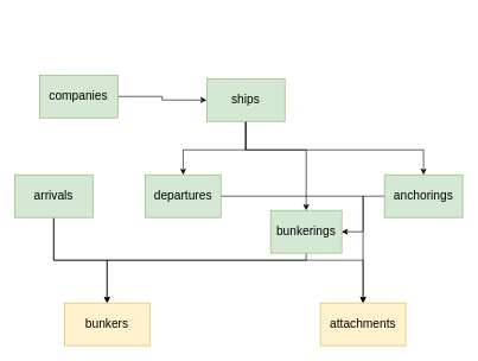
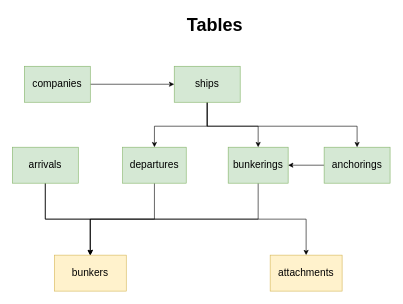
  <mxCell id="0" />
  <mxCell id="1" parent="0" />
  <mxCell id="2" style="edgeStyle=orthogonalEdgeStyle;rounded=0;orthogonalLoop=1;jettySize=auto;html=1;fontSize=17;" edge="1" parent="1" source="4" target="12"><mxGeometry relative="1" as="geometry" /></mxCell>
  <mxCell id="3" style="edgeStyle=orthogonalEdgeStyle;rounded=0;orthogonalLoop=1;jettySize=auto;html=1;fontSize=17;" edge="1" parent="1" source="4" target="13"><mxGeometry relative="1" as="geometry"><Array as="points"><mxPoint x="75" y="365" /><mxPoint x="510" y="365" /></Array></mxGeometry></mxCell>
  <mxCell id="4" value="&lt;div style=&quot;font-size: 17px&quot;&gt;arrivals&lt;br style=&quot;font-size: 17px&quot;&gt;&lt;/div&gt;" style="rounded=0;whiteSpace=wrap;html=1;fontSize=17;fillColor=#d5e8d4;strokeColor=#82b366;" vertex="1" parent="1"><mxGeometry x="20" y="245" width="110" height="60" as="geometry" /></mxCell>
- <mxCell id="6" style="edgeStyle=orthogonalEdgeStyle;rounded=0;orthogonalLoop=1;jettySize=auto;html=1;fontSize=17;" edge="1" parent="1" source="7" target="13"><mxGeometry relative="1" as="geometry" /></mxCell>
+ <mxCell id="5" value="Tables" style="text;html=1;strokeColor=none;fillColor=none;align=center;verticalAlign=middle;whiteSpace=wrap;rounded=0;fontSize=30;fontStyle=1" vertex="1" parent="1"><mxGeometry x="290" y="20" width="136" height="40" as="geometry" /></mxCell>
+ <mxCell id="6" style="edgeStyle=orthogonalEdgeStyle;rounded=0;orthogonalLoop=1;jettySize=auto;html=1;entryX=0.5;entryY=0;entryDx=0;entryDy=0;fontSize=17;" edge="1" parent="1" source="7" target="12"><mxGeometry relative="1" as="geometry" /></mxCell>
  <mxCell id="7" value="departures" style="rounded=0;whiteSpace=wrap;html=1;fontSize=17;fillColor=#d5e8d4;strokeColor=#82b366;" vertex="1" parent="1"><mxGeometry x="204" y="245" width="106" height="60" as="geometry" /></mxCell>
  <mxCell id="8" style="edgeStyle=orthogonalEdgeStyle;rounded=0;orthogonalLoop=1;jettySize=auto;html=1;entryX=0.5;entryY=0;entryDx=0;entryDy=0;fontSize=17;" edge="1" parent="1" source="9" target="12"><mxGeometry relative="1" as="geometry"><Array as="points"><mxPoint x="430" y="365" /><mxPoint x="150" y="365" /></Array></mxGeometry></mxCell>
- <mxCell id="9" value="bunkerings" style="rounded=0;whiteSpace=wrap;html=1;fontSize=17;fillColor=#d5e8d4;strokeColor=#82b366;" vertex="1" parent="1"><mxGeometry x="380" y="295" width="100" height="60" as="geometry" /></mxCell>
+ <mxCell id="9" value="bunkerings" style="rounded=0;whiteSpace=wrap;html=1;fontSize=17;fillColor=#d5e8d4;strokeColor=#82b366;" vertex="1" parent="1"><mxGeometry x="380" y="245" width="100" height="60" as="geometry" /></mxCell>
  <mxCell id="10" style="edgeStyle=orthogonalEdgeStyle;rounded=0;orthogonalLoop=1;jettySize=auto;html=1;fontSize=17;" edge="1" parent="1" source="11" target="9"><mxGeometry relative="1" as="geometry" /></mxCell>
  <mxCell id="11" value="anchorings" style="rounded=0;whiteSpace=wrap;html=1;fontSize=17;fillColor=#d5e8d4;strokeColor=#82b366;" vertex="1" parent="1"><mxGeometry x="540" y="245" width="110" height="60" as="geometry" /></mxCell>
  <mxCell id="12" value="bunkers" style="rounded=0;whiteSpace=wrap;html=1;fontSize=17;fillColor=#fff2cc;strokeColor=#d6b656;" vertex="1" parent="1"><mxGeometry x="90" y="425" width="120" height="60" as="geometry" /></mxCell>
  <mxCell id="13" value="attachments" style="rounded=0;whiteSpace=wrap;html=1;fontSize=17;fillColor=#fff2cc;strokeColor=#d6b656;" vertex="1" parent="1"><mxGeometry x="450" y="425" width="120" height="60" as="geometry" /></mxCell>
  <mxCell id="14" style="edgeStyle=orthogonalEdgeStyle;rounded=0;orthogonalLoop=1;jettySize=auto;html=1;entryX=0.5;entryY=0;entryDx=0;entryDy=0;fontSize=17;" edge="1" parent="1" source="17" target="7"><mxGeometry relative="1" as="geometry"><Array as="points"><mxPoint x="345" y="210" /><mxPoint x="257" y="210" /></Array></mxGeometry></mxCell>
  <mxCell id="15" style="edgeStyle=orthogonalEdgeStyle;rounded=0;orthogonalLoop=1;jettySize=auto;html=1;entryX=0.5;entryY=0;entryDx=0;entryDy=0;fontSize=17;" edge="1" parent="1" source="17" target="9"><mxGeometry relative="1" as="geometry"><Array as="points"><mxPoint x="345" y="210" /><mxPoint x="430" y="210" /></Array></mxGeometry></mxCell>
  <mxCell id="16" style="edgeStyle=orthogonalEdgeStyle;rounded=0;orthogonalLoop=1;jettySize=auto;html=1;fontSize=17;" edge="1" parent="1" source="17" target="11"><mxGeometry relative="1" as="geometry"><Array as="points"><mxPoint x="345" y="210" /><mxPoint x="595" y="210" /></Array></mxGeometry></mxCell>
  <mxCell id="17" value="ships" style="rounded=0;whiteSpace=wrap;html=1;fontSize=17;fillColor=#d5e8d4;strokeColor=#82b366;" vertex="1" parent="1"><mxGeometry x="290" y="110" width="110" height="60" as="geometry" /></mxCell>
  <mxCell id="18" style="edgeStyle=orthogonalEdgeStyle;rounded=0;orthogonalLoop=1;jettySize=auto;html=1;fontSize=17;" edge="1" parent="1" source="19" target="17"><mxGeometry relative="1" as="geometry" /></mxCell>
- <mxCell id="19" value="companies" style="rounded=0;whiteSpace=wrap;html=1;fontSize=17;fillColor=#d5e8d4;strokeColor=#82b366;" vertex="1" parent="1"><mxGeometry x="55" y="105" width="110" height="60" as="geometry" /></mxCell>
+ <mxCell id="19" value="companies" style="rounded=0;whiteSpace=wrap;html=1;fontSize=17;fillColor=#d5e8d4;strokeColor=#82b366;" vertex="1" parent="1"><mxGeometry x="40" y="110" width="110" height="60" as="geometry" /></mxCell>
